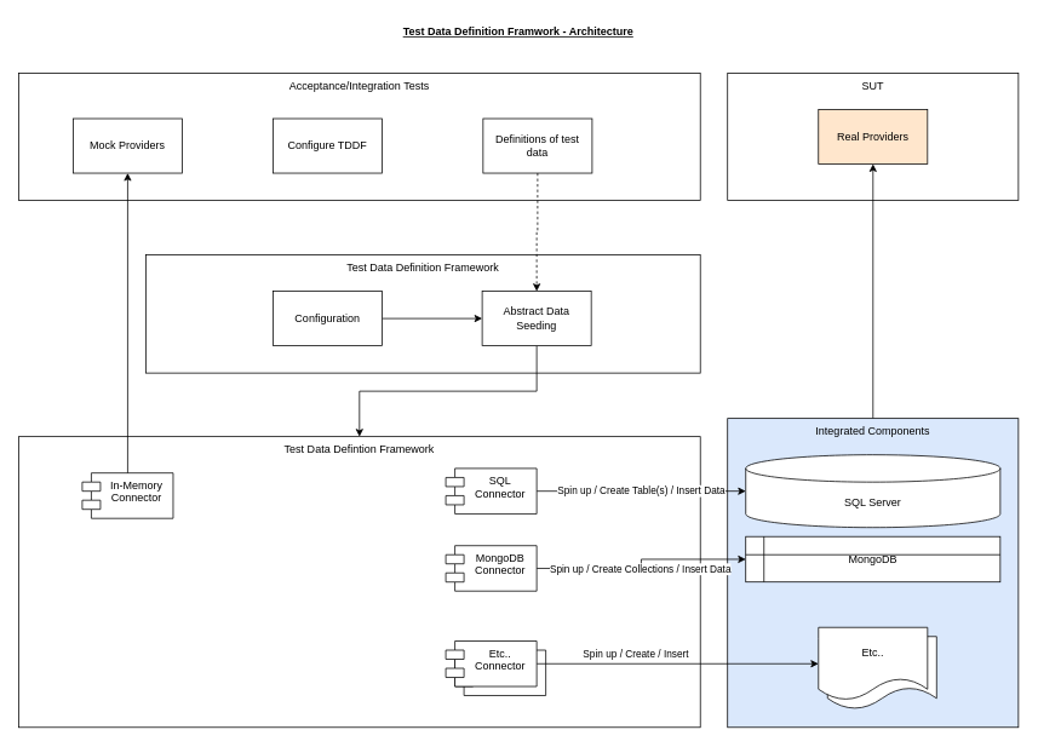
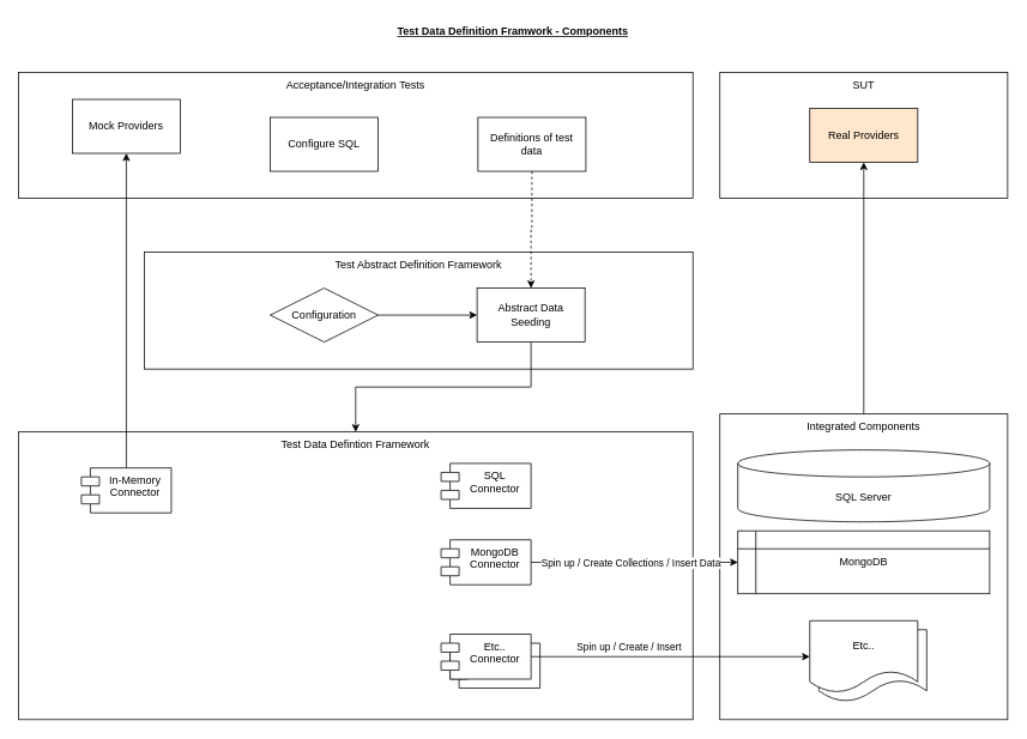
  <mxCell id="0" />
  <mxCell id="1" parent="0" />
  <mxCell id="2" value="Test Data Defintion Framework" style="rounded=0;whiteSpace=wrap;html=1;verticalAlign=top;" parent="1" vertex="1"><mxGeometry x="20" y="480" width="750" height="320" as="geometry" /></mxCell>
  <mxCell id="3" value="SUT" style="rounded=0;whiteSpace=wrap;html=1;verticalAlign=top;" parent="1" vertex="1"><mxGeometry x="800" y="80" width="320" height="140" as="geometry" /></mxCell>
  <mxCell id="4" style="edgeStyle=orthogonalEdgeStyle;rounded=0;orthogonalLoop=1;jettySize=auto;html=1;entryX=0.5;entryY=1;entryDx=0;entryDy=0;" parent="1" source="5" target="18" edge="1"><mxGeometry relative="1" as="geometry" /></mxCell>
- <mxCell id="5" value="Integrated Components" style="rounded=0;whiteSpace=wrap;html=1;verticalAlign=top;fillColor=#dae8fc;" parent="1" vertex="1"><mxGeometry x="800" y="460" width="320" height="340" as="geometry" /></mxCell>
+ <mxCell id="5" value="Integrated Components" style="rounded=0;whiteSpace=wrap;html=1;verticalAlign=top;" parent="1" vertex="1"><mxGeometry x="800" y="460" width="320" height="340" as="geometry" /></mxCell>
  <mxCell id="6" value="Etc..&#10;Connector" style="shape=module;align=left;spacingLeft=20;align=center;verticalAlign=top;" parent="1" vertex="1"><mxGeometry x="500" y="715" width="100" height="50" as="geometry" /></mxCell>
  <mxCell id="7" value="Acceptance/Integration Tests" style="rounded=0;whiteSpace=wrap;html=1;verticalAlign=top;" parent="1" vertex="1"><mxGeometry x="20" y="80" width="750" height="140" as="geometry" /></mxCell>
- <mxCell id="8" value="Test Data Definition Framwork - Architecture" style="text;html=1;strokeColor=none;fillColor=none;align=center;verticalAlign=middle;whiteSpace=wrap;rounded=0;fontStyle=5" parent="1" vertex="1"><mxGeometry x="30" y="20" width="1080" height="30" as="geometry" /></mxCell>
- <mxCell id="9" value="Spin up / Create Table(s) / Insert Data" style="edgeStyle=orthogonalEdgeStyle;rounded=0;orthogonalLoop=1;jettySize=auto;html=1;entryX=0;entryY=0.5;entryDx=0;entryDy=0;entryPerimeter=0;" parent="1" source="10" target="19" edge="1"><mxGeometry relative="1" as="geometry" /></mxCell>
+ <mxCell id="8" value="Test Data Definition Framwork - Components" style="text;html=1;strokeColor=none;fillColor=none;align=center;verticalAlign=middle;whiteSpace=wrap;rounded=0;fontStyle=5" parent="1" vertex="1"><mxGeometry x="30" y="20" width="1080" height="30" as="geometry" /></mxCell>
  <mxCell id="10" value="SQL&#10;Connector" style="shape=module;align=left;spacingLeft=20;align=center;verticalAlign=top;" parent="1" vertex="1"><mxGeometry x="490" y="515" width="100" height="50" as="geometry" /></mxCell>
  <mxCell id="11" value="In-Memory&#10;Connector" style="shape=module;align=left;spacingLeft=20;align=center;verticalAlign=top;" parent="1" vertex="1"><mxGeometry x="90" y="520" width="100" height="50" as="geometry" /></mxCell>
  <mxCell id="12" style="edgeStyle=orthogonalEdgeStyle;rounded=0;orthogonalLoop=1;jettySize=auto;html=1;" parent="1" source="14" target="20" edge="1"><mxGeometry relative="1" as="geometry" /></mxCell>
  <mxCell id="13" value="Spin up / Create Collections / Insert Data" style="edgeLabel;html=1;align=center;verticalAlign=middle;resizable=0;points=[];" parent="12" vertex="1" connectable="0"><mxGeometry x="-0.297" y="-1" relative="1" as="geometry"><mxPoint x="29" y="-1" as="offset" /></mxGeometry></mxCell>
  <mxCell id="14" value="MongoDB&#10;Connector" style="shape=module;align=left;spacingLeft=20;align=center;verticalAlign=top;" parent="1" vertex="1"><mxGeometry x="490" y="600" width="100" height="50" as="geometry" /></mxCell>
  <mxCell id="15" value="Spin up / Create / Insert" style="edgeStyle=orthogonalEdgeStyle;rounded=0;orthogonalLoop=1;jettySize=auto;html=1;" parent="1" source="16" target="22" edge="1"><mxGeometry x="-0.29" y="10" relative="1" as="geometry"><mxPoint x="-1" as="offset" /></mxGeometry></mxCell>
  <mxCell id="16" value="Etc..&#10;Connector" style="shape=module;align=left;spacingLeft=20;align=center;verticalAlign=top;" parent="1" vertex="1"><mxGeometry x="490" y="705" width="100" height="50" as="geometry" /></mxCell>
- <mxCell id="17" value="Mock Providers" style="rounded=0;whiteSpace=wrap;html=1;" parent="1" vertex="1"><mxGeometry x="80" y="130" width="120" height="60" as="geometry" /></mxCell>
+ <mxCell id="17" value="Mock Providers" style="rounded=0;whiteSpace=wrap;html=1;" parent="1" vertex="1"><mxGeometry x="80" y="110" width="120" height="60" as="geometry" /></mxCell>
  <mxCell id="18" value="Real Providers" style="rounded=0;whiteSpace=wrap;html=1;fillColor=#ffe6cc;" parent="1" vertex="1"><mxGeometry x="900" y="120" width="120" height="60" as="geometry" /></mxCell>
  <mxCell id="19" value="SQL Server" style="shape=cylinder3;whiteSpace=wrap;html=1;boundedLbl=1;backgroundOutline=1;size=15;" parent="1" vertex="1"><mxGeometry x="820" y="500" width="280" height="80" as="geometry" /></mxCell>
- <mxCell id="20" value="MongoDB" style="shape=internalStorage;whiteSpace=wrap;html=1;backgroundOutline=1;" parent="1" vertex="1"><mxGeometry x="820" y="590" width="280" height="50" as="geometry" /></mxCell>
+ <mxCell id="20" value="MongoDB" style="shape=internalStorage;whiteSpace=wrap;html=1;backgroundOutline=1;" parent="1" vertex="1"><mxGeometry x="820" y="590" width="280" height="70" as="geometry" /></mxCell>
  <mxCell id="21" value="Etc.." style="shape=document;whiteSpace=wrap;html=1;boundedLbl=1;" parent="1" vertex="1"><mxGeometry x="910" y="700" width="120" height="80" as="geometry" /></mxCell>
  <mxCell id="22" value="Etc.." style="shape=document;whiteSpace=wrap;html=1;boundedLbl=1;" parent="1" vertex="1"><mxGeometry x="900" y="690" width="120" height="80" as="geometry" /></mxCell>
  <mxCell id="23" value="Definitions of test data" style="rounded=0;whiteSpace=wrap;html=1;" parent="1" vertex="1"><mxGeometry x="531" y="130" width="120" height="60" as="geometry" /></mxCell>
- <mxCell id="24" value="Test Data Definition Framework" style="rounded=0;whiteSpace=wrap;html=1;verticalAlign=top;" parent="1" vertex="1"><mxGeometry x="160" y="280" width="610" height="130" as="geometry" /></mxCell>
+ <mxCell id="24" value="Test Abstract Definition Framework" style="rounded=0;whiteSpace=wrap;html=1;verticalAlign=top;" parent="1" vertex="1"><mxGeometry x="160" y="280" width="610" height="130" as="geometry" /></mxCell>
  <mxCell id="25" style="edgeStyle=orthogonalEdgeStyle;rounded=0;orthogonalLoop=1;jettySize=auto;html=1;entryX=0.5;entryY=1;entryDx=0;entryDy=0;" parent="1" source="11" target="17" edge="1"><mxGeometry relative="1" as="geometry" /></mxCell>
  <mxCell id="26" style="edgeStyle=orthogonalEdgeStyle;rounded=0;orthogonalLoop=1;jettySize=auto;html=1;exitX=1;exitY=0.5;exitDx=0;exitDy=0;entryX=0;entryY=0.5;entryDx=0;entryDy=0;" parent="1" source="27" target="29" edge="1"><mxGeometry relative="1" as="geometry" /></mxCell>
- <mxCell id="27" value="Configuration" style="rounded=0;whiteSpace=wrap;html=1;" parent="1" vertex="1"><mxGeometry x="300" y="320" width="120" height="60" as="geometry" /></mxCell>
+ <mxCell id="27" value="Configuration" style="rhombus;whiteSpace=wrap;html=1;" parent="1" vertex="1"><mxGeometry x="300" y="320" width="120" height="60" as="geometry" /></mxCell>
  <mxCell id="28" style="edgeStyle=orthogonalEdgeStyle;rounded=0;orthogonalLoop=1;jettySize=auto;html=1;" parent="1" source="29" target="2" edge="1"><mxGeometry relative="1" as="geometry" /></mxCell>
  <mxCell id="29" value="Abstract Data Seeding" style="rounded=0;whiteSpace=wrap;html=1;" parent="1" vertex="1"><mxGeometry x="530" y="320" width="120" height="60" as="geometry" /></mxCell>
- <mxCell id="30" value="Configure TDDF" style="rounded=0;whiteSpace=wrap;html=1;" parent="1" vertex="1"><mxGeometry x="300" y="130" width="120" height="60" as="geometry" /></mxCell>
+ <mxCell id="30" value="Configure SQL" style="rounded=0;whiteSpace=wrap;html=1;" parent="1" vertex="1"><mxGeometry x="300" y="130" width="120" height="60" as="geometry" /></mxCell>
  <mxCell id="31" style="edgeStyle=orthogonalEdgeStyle;rounded=0;orthogonalLoop=1;jettySize=auto;html=1;exitX=0.5;exitY=1;exitDx=0;exitDy=0;entryX=0.5;entryY=0;entryDx=0;entryDy=0;dashed=1;" parent="1" source="23" target="29" edge="1"><mxGeometry relative="1" as="geometry" /></mxCell>
